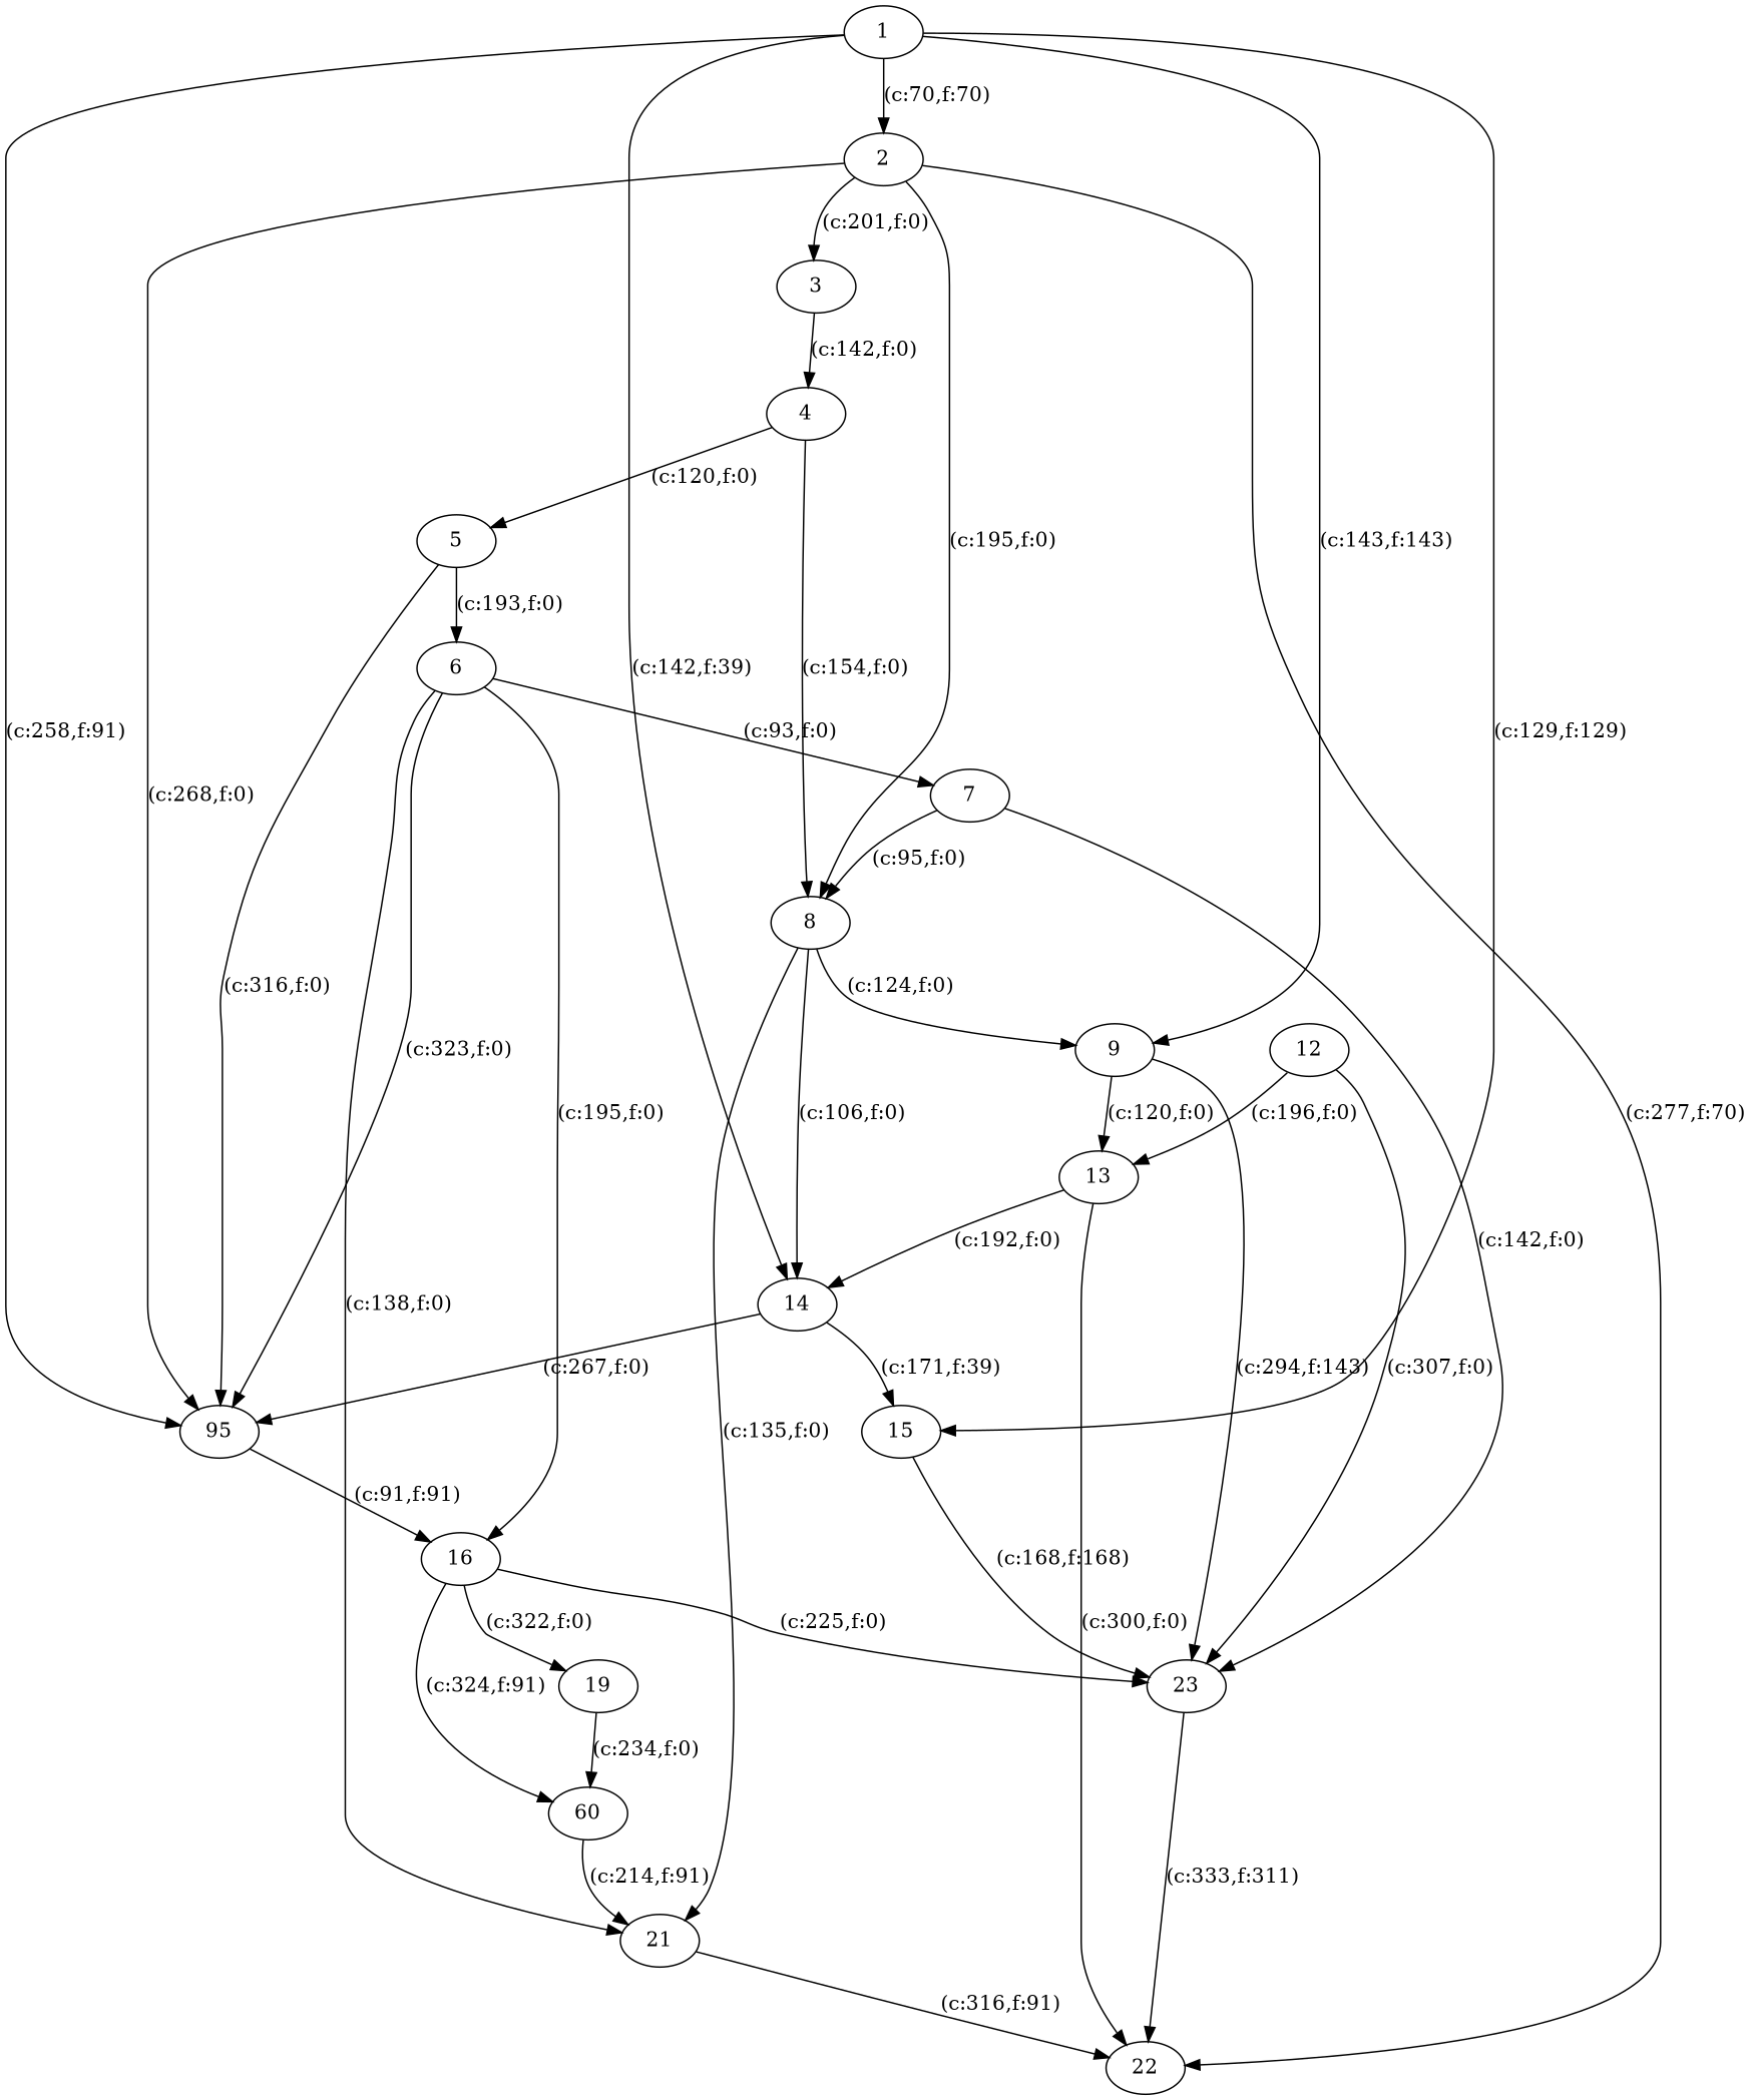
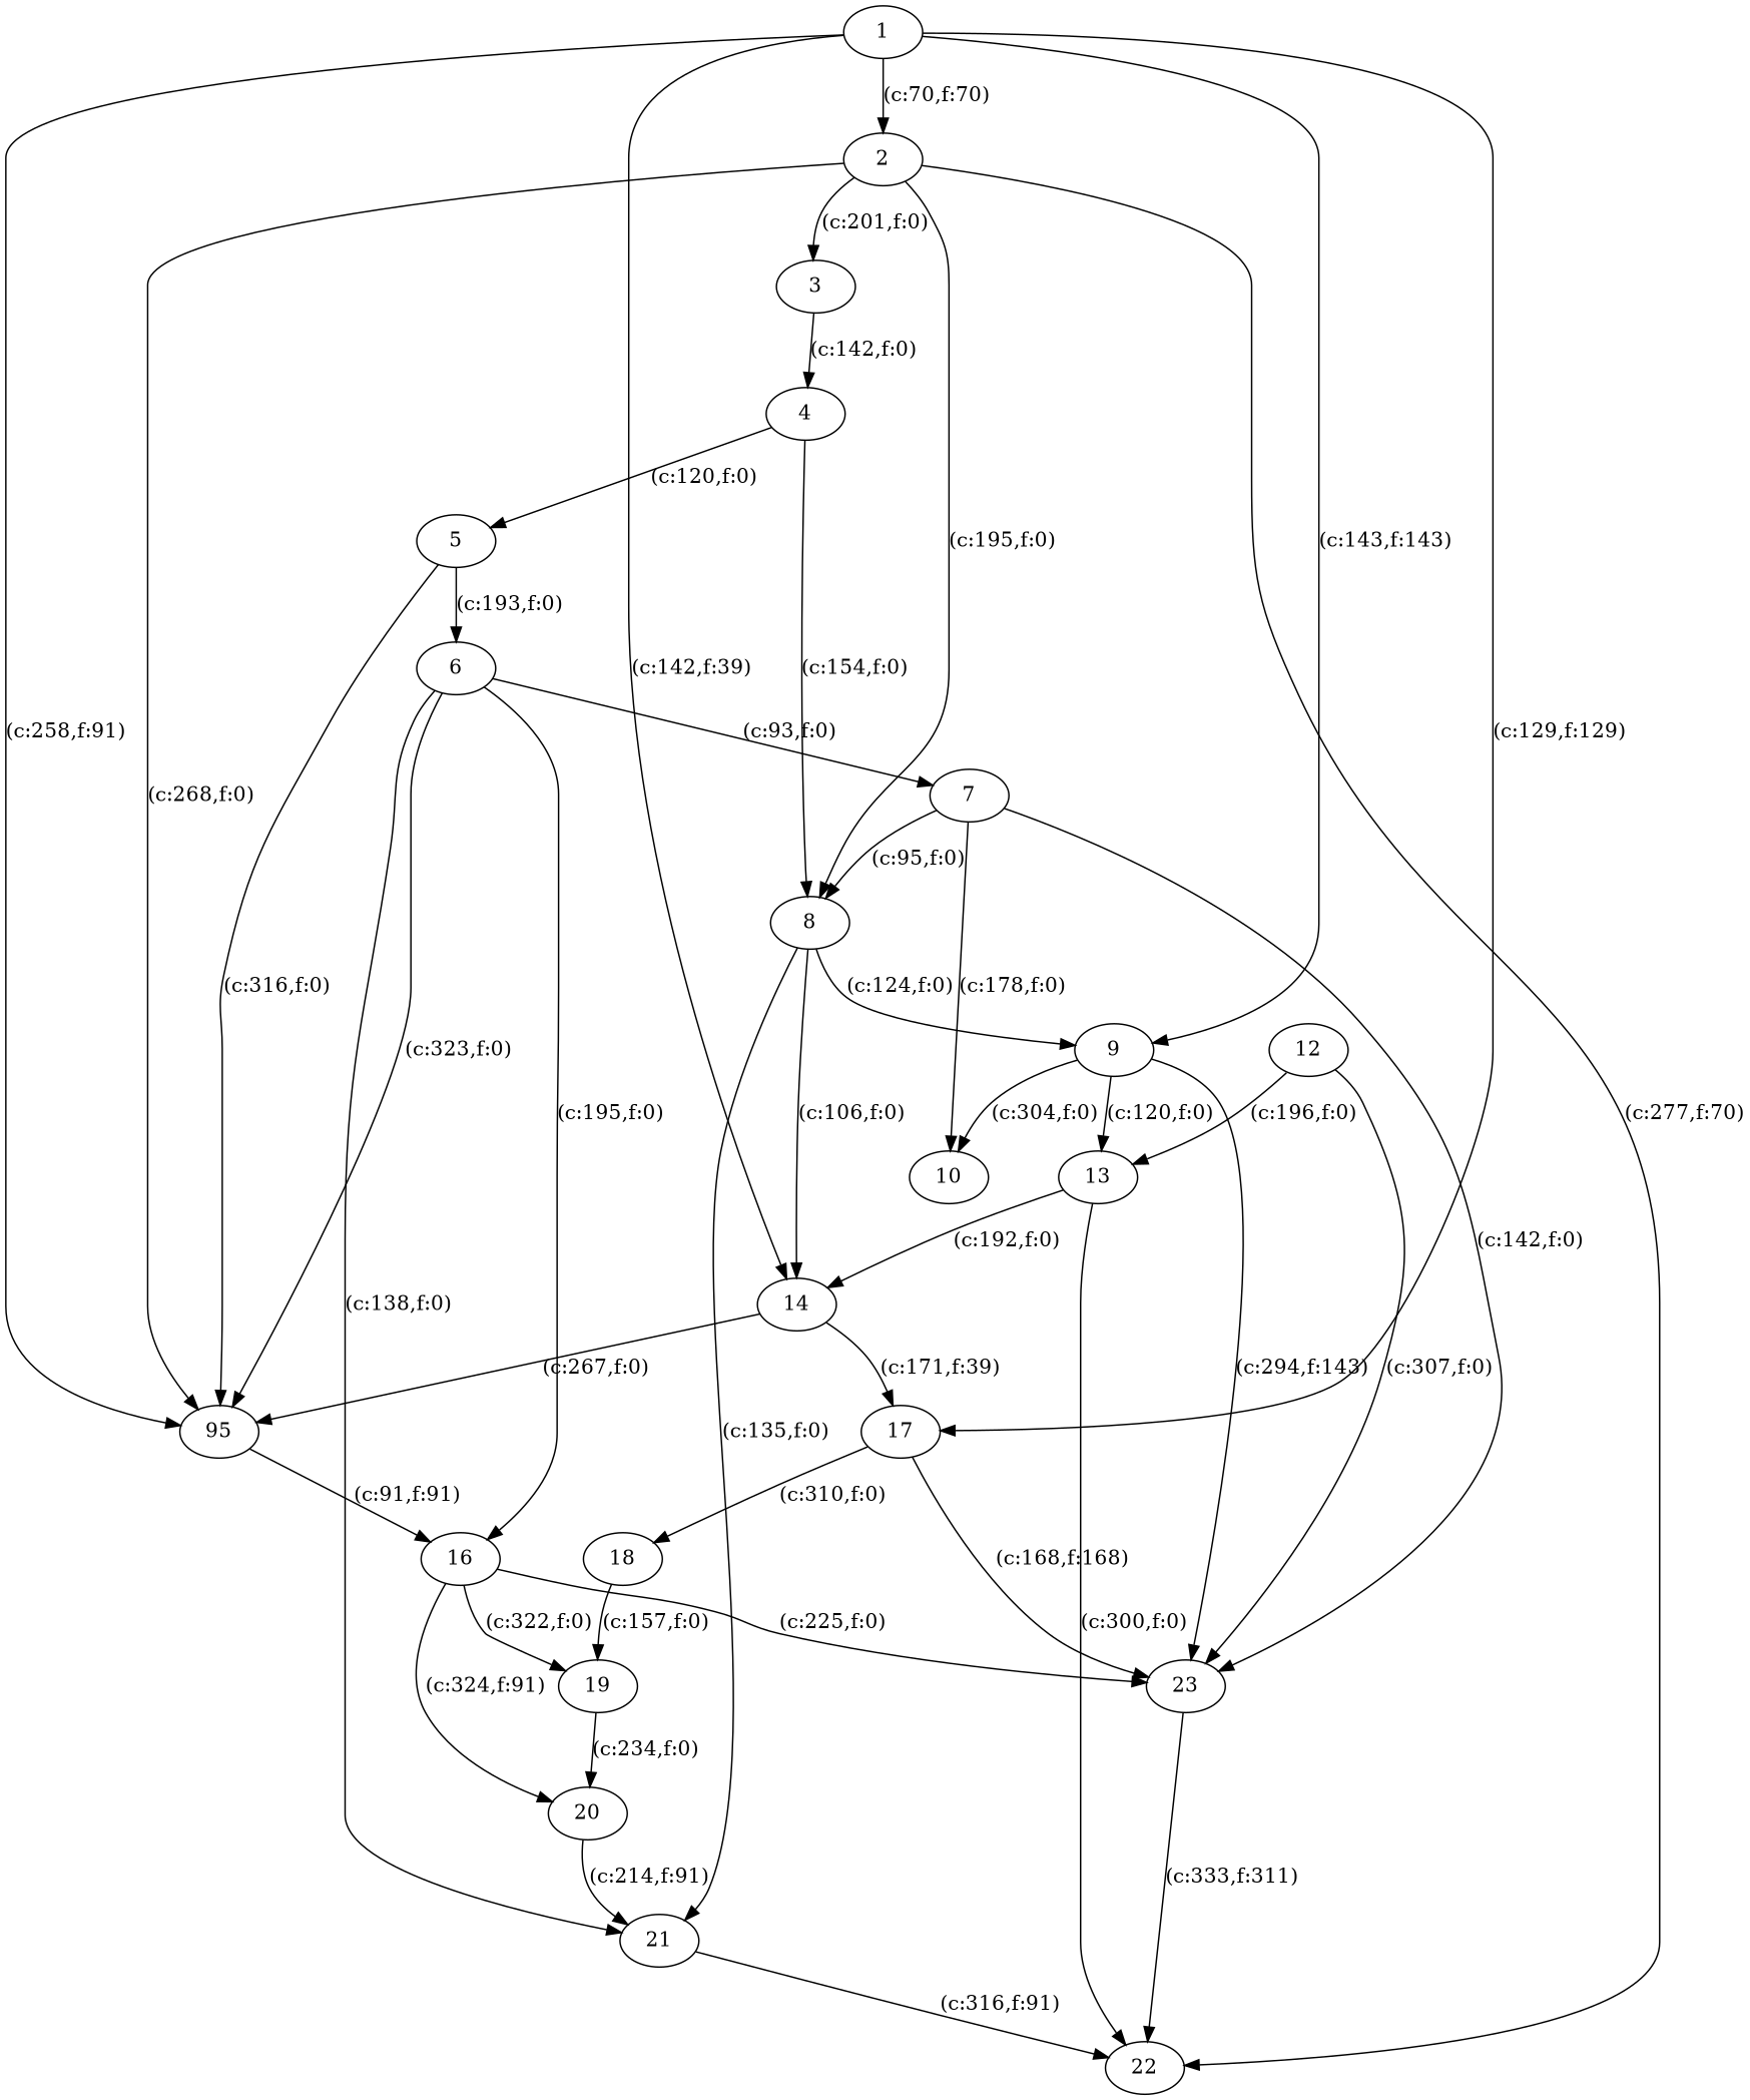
  digraph {
    1
    2
    9
    14
    n5 [label=95]
-   17 [label=15]
+   17
    3
    8
    22
+   10
    23
    13
    16
+   18
    4
    21
    19
-   20 [label=60]
+   20
    5
    6
    7
    12
    1 -> 2 [label="(c:70,f:70)"]
    1 -> 9 [label="(c:143,f:143)"]
    1 -> 14 [label="(c:142,f:39)"]
    1 -> n5 [label="(c:258,f:91)"]
    1 -> 17 [label="(c:129,f:129)"]
    2 -> n5 [label="(c:268,f:0)"]
    2 -> 3 [label="(c:201,f:0)"]
    2 -> 8 [label="(c:195,f:0)"]
    2 -> 22 [label="(c:277,f:70)"]
+   9 -> 10 [label="(c:304,f:0)"]
    9 -> 23 [label="(c:294,f:143)"]
    9 -> 13 [label="(c:120,f:0)"]
    14 -> n5 [label="(c:267,f:0)"]
    14 -> 17 [label="(c:171,f:39)"]
    n5 -> 16 [label="(c:91,f:91)"]
    17 -> 23 [label="(c:168,f:168)"]
+   17 -> 18 [label="(c:310,f:0)"]
    3 -> 4 [label="(c:142,f:0)"]
    8 -> 9 [label="(c:124,f:0)"]
    8 -> 14 [label="(c:106,f:0)"]
    8 -> 21 [label="(c:135,f:0)"]
    23 -> 22 [label="(c:333,f:311)"]
    13 -> 14 [label="(c:192,f:0)"]
    13 -> 22 [label="(c:300,f:0)"]
    16 -> 23 [label="(c:225,f:0)"]
    16 -> 19 [label="(c:322,f:0)"]
    16 -> 20 [label="(c:324,f:91)"]
+   18 -> 19 [label="(c:157,f:0)"]
    4 -> 8 [label="(c:154,f:0)"]
    4 -> 5 [label="(c:120,f:0)"]
    21 -> 22 [label="(c:316,f:91)"]
    19 -> 20 [label="(c:234,f:0)"]
    20 -> 21 [label="(c:214,f:91)"]
    5 -> n5 [label="(c:316,f:0)"]
    5 -> 6 [label="(c:193,f:0)"]
    6 -> n5 [label="(c:323,f:0)"]
    6 -> 16 [label="(c:195,f:0)"]
    6 -> 21 [label="(c:138,f:0)"]
    6 -> 7 [label="(c:93,f:0)"]
    7 -> 8 [label="(c:95,f:0)"]
+   7 -> 10 [label="(c:178,f:0)"]
    7 -> 23 [label="(c:142,f:0)"]
    12 -> 23 [label="(c:307,f:0)"]
    12 -> 13 [label="(c:196,f:0)"]
  }
